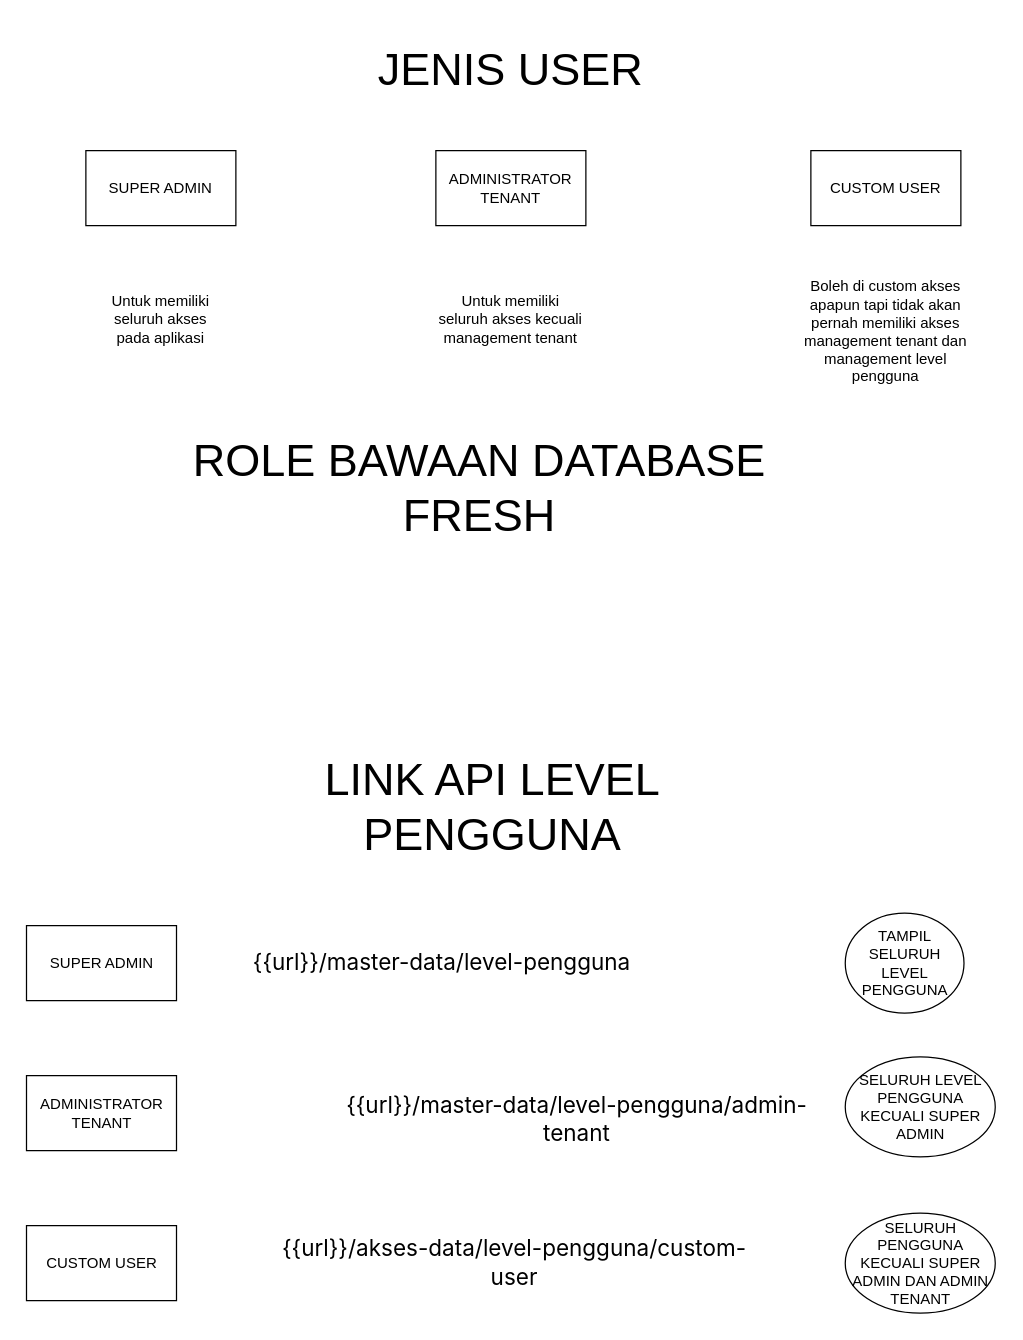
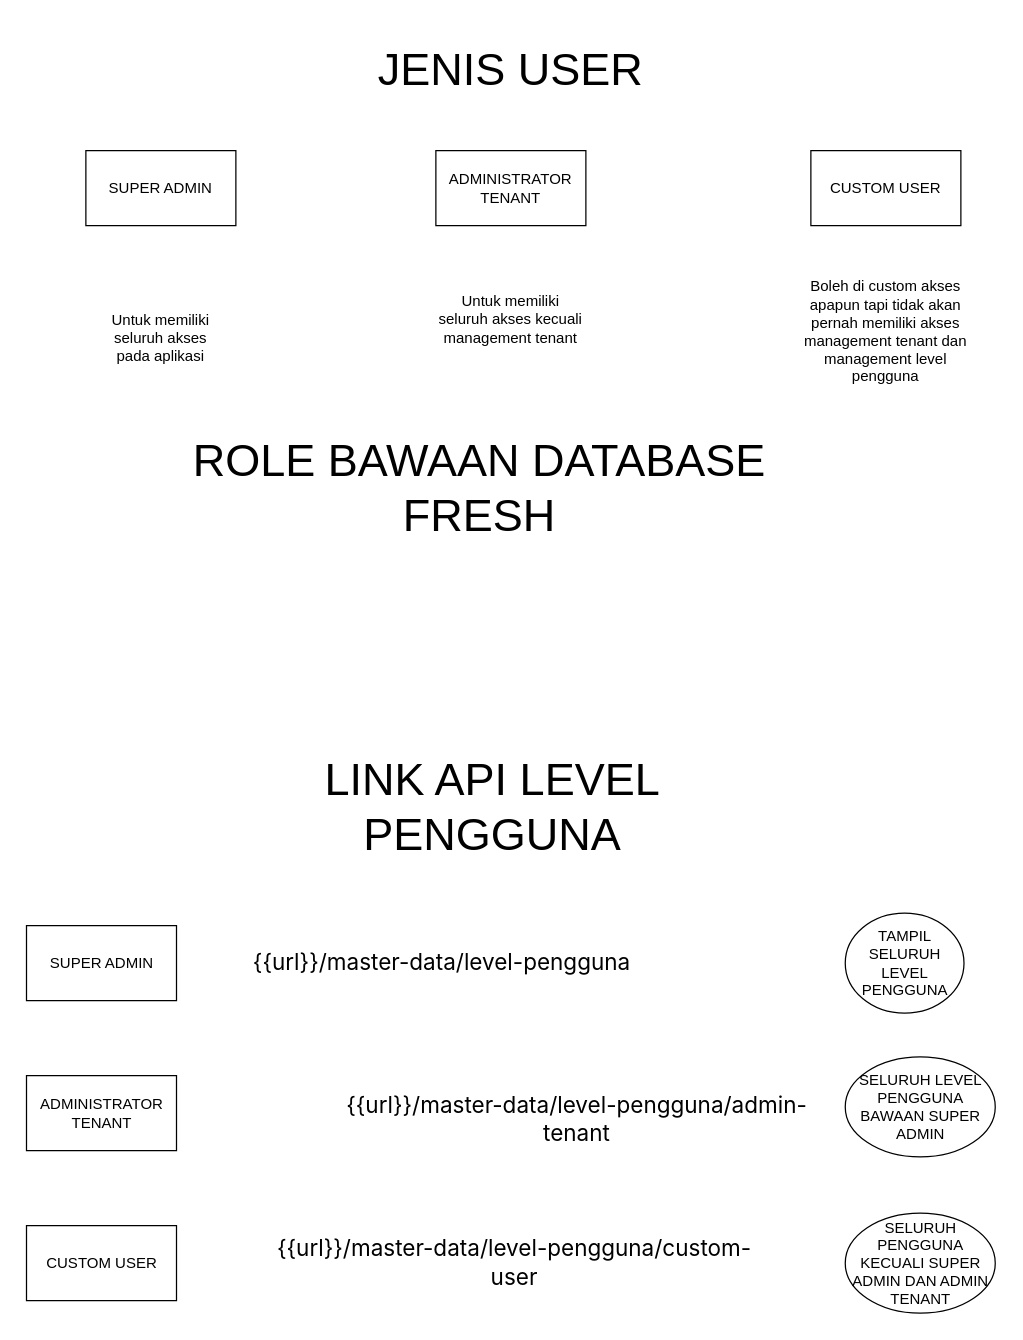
  <mxCell id="0" />
  <mxCell id="1" parent="0" />
  <mxCell id="2" value="SUPER ADMIN" style="rounded=0;whiteSpace=wrap;html=1;" parent="1" vertex="1"><mxGeometry x="68" y="120" width="120" height="60" as="geometry" /></mxCell>
  <mxCell id="3" value="ADMINISTRATOR TENANT" style="rounded=0;whiteSpace=wrap;html=1;" parent="1" vertex="1"><mxGeometry x="348" y="120" width="120" height="60" as="geometry" /></mxCell>
  <mxCell id="4" value="CUSTOM USER" style="rounded=0;whiteSpace=wrap;html=1;" parent="1" vertex="1"><mxGeometry x="648" y="120" width="120" height="60" as="geometry" /></mxCell>
- <mxCell id="5" value="Untuk memiliki seluruh akses pada aplikasi" style="text;html=1;align=center;verticalAlign=middle;whiteSpace=wrap;rounded=0;" parent="1" vertex="1"><mxGeometry x="83" y="210" width="90" height="90" as="geometry" /></mxCell>
+ <mxCell id="5" value="Untuk memiliki seluruh akses pada aplikasi" style="text;html=1;align=center;verticalAlign=middle;whiteSpace=wrap;rounded=0;" parent="1" vertex="1"><mxGeometry x="83" y="225" width="90" height="90" as="geometry" /></mxCell>
  <mxCell id="6" value="Untuk memiliki seluruh akses kecuali management tenant" style="text;html=1;align=center;verticalAlign=middle;whiteSpace=wrap;rounded=0;" parent="1" vertex="1"><mxGeometry x="348" y="245" width="120" height="20" as="geometry" /></mxCell>
  <mxCell id="7" value="Boleh di custom akses apapun tapi tidak akan pernah memiliki akses management tenant dan management level pengguna" style="text;html=1;align=center;verticalAlign=middle;whiteSpace=wrap;rounded=0;" parent="1" vertex="1"><mxGeometry x="638" y="250" width="140" height="30" as="geometry" /></mxCell>
  <mxCell id="8" value="&lt;font style=&quot;font-size: 36px;&quot;&gt;JENIS USER&lt;/font&gt;" style="text;html=1;align=center;verticalAlign=middle;whiteSpace=wrap;rounded=0;" parent="1" vertex="1"><mxGeometry x="298" y="20" width="220" height="70" as="geometry" /></mxCell>
  <mxCell id="9" value="&lt;span style=&quot;font-size: 36px;&quot;&gt;ROLE BAWAAN DATABASE FRESH&lt;/span&gt;" style="text;html=1;align=center;verticalAlign=middle;whiteSpace=wrap;rounded=0;" parent="1" vertex="1"><mxGeometry x="143" y="355" width="480" height="70" as="geometry" /></mxCell>
  <mxCell id="10" value="SUPER ADMIN" style="rounded=0;whiteSpace=wrap;html=1;" vertex="1" parent="1"><mxGeometry x="20.5" y="740" width="120" height="60" as="geometry" /></mxCell>
  <mxCell id="11" value="ADMINISTRATOR TENANT" style="rounded=0;whiteSpace=wrap;html=1;" vertex="1" parent="1"><mxGeometry x="20.5" y="860" width="120" height="60" as="geometry" /></mxCell>
  <mxCell id="12" value="CUSTOM USER" style="rounded=0;whiteSpace=wrap;html=1;" vertex="1" parent="1"><mxGeometry x="20.5" y="980" width="120" height="60" as="geometry" /></mxCell>
  <mxCell id="13" value="&lt;font style=&quot;font-size: 36px;&quot;&gt;LINK API LEVEL PENGGUNA&lt;/font&gt;" style="text;html=1;align=center;verticalAlign=middle;whiteSpace=wrap;rounded=0;" vertex="1" parent="1"><mxGeometry x="165.5" y="630" width="455" height="30" as="geometry" /></mxCell>
  <mxCell id="14" value="&lt;span&gt;&lt;font style=&quot;font-size: 18px;&quot;&gt;&lt;span style=&quot;padding: var(--spacing-zero) 2px 1px; margin-left: var(--spacing-zero); border-radius: var(--border-radius-default); cursor: text; color: var(--content-color-info); border: 1px solid var(--border-color-default); font-family: Inter, system-ui, -apple-system, BlinkMacSystemFont, &amp;quot;Segoe UI&amp;quot;, Roboto, Oxygen, Ubuntu, Cantarell, &amp;quot;Fira Sans&amp;quot;, &amp;quot;Droid Sans&amp;quot;, Helvetica, Arial, sans-serif; text-align: left; white-space-collapse: preserve;&quot; aria-expanded=&quot;false&quot; data-testid=&quot;resolvedVariable&quot; class=&quot;inlineVariable resolvedVariable&quot; spellcheck=&quot;false&quot;&gt;{{url}}&lt;/span&gt;&lt;span style=&quot;font-family: Inter, system-ui, -apple-system, BlinkMacSystemFont, &amp;quot;Segoe UI&amp;quot;, Roboto, Oxygen, Ubuntu, Cantarell, &amp;quot;Fira Sans&amp;quot;, &amp;quot;Droid Sans&amp;quot;, Helvetica, Arial, sans-serif; text-align: left; white-space-collapse: preserve;&quot; data-offset-key=&quot;3dan4-1-0&quot;&gt;&lt;span style=&quot;&quot; data-text=&quot;true&quot;&gt;/master-data/level-pengguna&lt;/span&gt;&lt;/span&gt;&lt;/font&gt;&lt;/span&gt;" style="text;html=1;align=center;verticalAlign=middle;whiteSpace=wrap;rounded=0;" vertex="1" parent="1"><mxGeometry x="192.5" y="755" width="320" height="30" as="geometry" /></mxCell>
  <mxCell id="15" value="&lt;span&gt;&lt;font style=&quot;font-size: 18px;&quot;&gt;&lt;span style=&quot;padding: var(--spacing-zero) 2px 1px; margin-left: var(--spacing-zero); border-radius: var(--border-radius-default); cursor: text; color: var(--content-color-info); border: 1px solid var(--border-color-default); font-family: Inter, system-ui, -apple-system, BlinkMacSystemFont, &amp;quot;Segoe UI&amp;quot;, Roboto, Oxygen, Ubuntu, Cantarell, &amp;quot;Fira Sans&amp;quot;, &amp;quot;Droid Sans&amp;quot;, Helvetica, Arial, sans-serif; text-align: left; white-space-collapse: preserve;&quot; aria-expanded=&quot;false&quot; data-testid=&quot;resolvedVariable&quot; class=&quot;inlineVariable resolvedVariable&quot; spellcheck=&quot;false&quot;&gt;{{url}}&lt;/span&gt;&lt;span style=&quot;font-family: Inter, system-ui, -apple-system, BlinkMacSystemFont, &amp;quot;Segoe UI&amp;quot;, Roboto, Oxygen, Ubuntu, Cantarell, &amp;quot;Fira Sans&amp;quot;, &amp;quot;Droid Sans&amp;quot;, Helvetica, Arial, sans-serif; text-align: left; white-space-collapse: preserve;&quot; data-offset-key=&quot;3dan4-1-0&quot;&gt;&lt;span style=&quot;&quot; data-text=&quot;true&quot;&gt;/master-data/level-pengguna/admin-tenant&lt;/span&gt;&lt;/span&gt;&lt;/font&gt;&lt;/span&gt;" style="text;html=1;align=center;verticalAlign=middle;whiteSpace=wrap;rounded=0;" vertex="1" parent="1"><mxGeometry x="255.5" y="880" width="410" height="30" as="geometry" /></mxCell>
- <mxCell id="16" value="&lt;span&gt;&lt;font style=&quot;font-size: 18px;&quot;&gt;&lt;span style=&quot;padding: var(--spacing-zero) 2px 1px; margin-left: var(--spacing-zero); border-radius: var(--border-radius-default); cursor: text; color: var(--content-color-info); border: 1px solid var(--border-color-default); font-family: Inter, system-ui, -apple-system, BlinkMacSystemFont, &amp;quot;Segoe UI&amp;quot;, Roboto, Oxygen, Ubuntu, Cantarell, &amp;quot;Fira Sans&amp;quot;, &amp;quot;Droid Sans&amp;quot;, Helvetica, Arial, sans-serif; text-align: left; white-space-collapse: preserve;&quot; aria-expanded=&quot;false&quot; data-testid=&quot;resolvedVariable&quot; class=&quot;inlineVariable resolvedVariable&quot; spellcheck=&quot;false&quot;&gt;{{url}}&lt;/span&gt;&lt;span style=&quot;font-family: Inter, system-ui, -apple-system, BlinkMacSystemFont, &amp;quot;Segoe UI&amp;quot;, Roboto, Oxygen, Ubuntu, Cantarell, &amp;quot;Fira Sans&amp;quot;, &amp;quot;Droid Sans&amp;quot;, Helvetica, Arial, sans-serif; text-align: left; white-space-collapse: preserve;&quot; data-offset-key=&quot;3dan4-1-0&quot;&gt;&lt;span style=&quot;&quot; data-text=&quot;true&quot;&gt;/akses-data/level-pengguna/custom-user&lt;/span&gt;&lt;/span&gt;&lt;/font&gt;&lt;/span&gt;" style="text;html=1;align=center;verticalAlign=middle;whiteSpace=wrap;rounded=0;" vertex="1" parent="1"><mxGeometry x="205.5" y="995" width="410" height="30" as="geometry" /></mxCell>
+ <mxCell id="16" value="&lt;span&gt;&lt;font style=&quot;font-size: 18px;&quot;&gt;&lt;span style=&quot;padding: var(--spacing-zero) 2px 1px; margin-left: var(--spacing-zero); border-radius: var(--border-radius-default); cursor: text; color: var(--content-color-info); border: 1px solid var(--border-color-default); font-family: Inter, system-ui, -apple-system, BlinkMacSystemFont, &amp;quot;Segoe UI&amp;quot;, Roboto, Oxygen, Ubuntu, Cantarell, &amp;quot;Fira Sans&amp;quot;, &amp;quot;Droid Sans&amp;quot;, Helvetica, Arial, sans-serif; text-align: left; white-space-collapse: preserve;&quot; aria-expanded=&quot;false&quot; data-testid=&quot;resolvedVariable&quot; class=&quot;inlineVariable resolvedVariable&quot; spellcheck=&quot;false&quot;&gt;{{url}}&lt;/span&gt;&lt;span style=&quot;font-family: Inter, system-ui, -apple-system, BlinkMacSystemFont, &amp;quot;Segoe UI&amp;quot;, Roboto, Oxygen, Ubuntu, Cantarell, &amp;quot;Fira Sans&amp;quot;, &amp;quot;Droid Sans&amp;quot;, Helvetica, Arial, sans-serif; text-align: left; white-space-collapse: preserve;&quot; data-offset-key=&quot;3dan4-1-0&quot;&gt;&lt;span style=&quot;&quot; data-text=&quot;true&quot;&gt;/master-data/level-pengguna/custom-user&lt;/span&gt;&lt;/span&gt;&lt;/font&gt;&lt;/span&gt;" style="text;html=1;align=center;verticalAlign=middle;whiteSpace=wrap;rounded=0;" vertex="1" parent="1"><mxGeometry x="205.5" y="995" width="410" height="30" as="geometry" /></mxCell>
  <mxCell id="17" value="TAMPIL SELURUH LEVEL PENGGUNA" style="ellipse;whiteSpace=wrap;html=1;" vertex="1" parent="1"><mxGeometry x="675.5" y="730" width="95" height="80" as="geometry" /></mxCell>
- <mxCell id="18" value="SELURUH LEVEL PENGGUNA KECUALI SUPER ADMIN" style="ellipse;whiteSpace=wrap;html=1;" vertex="1" parent="1"><mxGeometry x="675.5" y="845" width="120" height="80" as="geometry" /></mxCell>
+ <mxCell id="18" value="SELURUH LEVEL PENGGUNA BAWAAN SUPER ADMIN" style="ellipse;whiteSpace=wrap;html=1;" vertex="1" parent="1"><mxGeometry x="675.5" y="845" width="120" height="80" as="geometry" /></mxCell>
  <mxCell id="19" value="SELURUH PENGGUNA KECUALI SUPER ADMIN DAN ADMIN TENANT" style="ellipse;whiteSpace=wrap;html=1;" vertex="1" parent="1"><mxGeometry x="675.5" y="970" width="120" height="80" as="geometry" /></mxCell>
